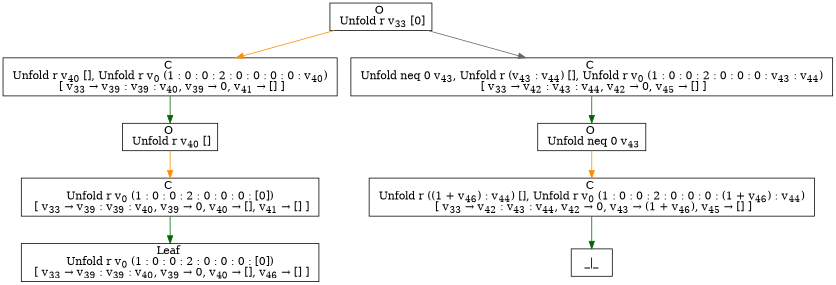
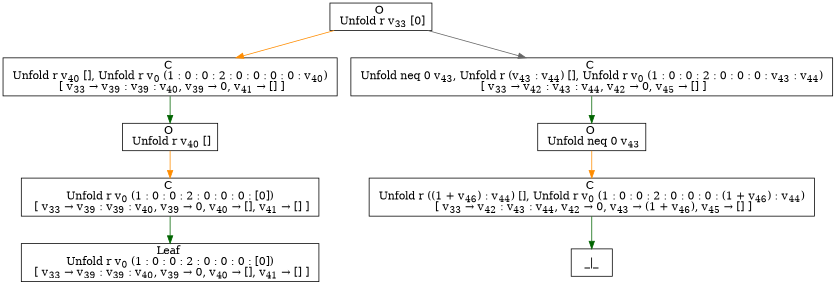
  digraph {
    rankdir=TB
    node [fillcolor=white shape=box style=filled]
    edge [color=darkgreen]
    n1 [label=<O <BR/> Unfold r v<SUB>33</SUB> [0]>]
    n2 [label=<C <BR/> Unfold r v<SUB>40</SUB> [], Unfold r v<SUB>0</SUB> (1 : 0 : 0 : 2 : 0 : 0 : 0 : 0 : v<SUB>40</SUB>) <BR/>  [ v<SUB>33</SUB> &rarr; v<SUB>39</SUB> : v<SUB>39</SUB> : v<SUB>40</SUB>, v<SUB>39</SUB> &rarr; 0, v<SUB>41</SUB> &rarr; [] ] >]
    n3 [label=<C <BR/> Unfold neq 0 v<SUB>43</SUB>, Unfold r (v<SUB>43</SUB> : v<SUB>44</SUB>) [], Unfold r v<SUB>0</SUB> (1 : 0 : 0 : 2 : 0 : 0 : 0 : v<SUB>43</SUB> : v<SUB>44</SUB>) <BR/>  [ v<SUB>33</SUB> &rarr; v<SUB>42</SUB> : v<SUB>43</SUB> : v<SUB>44</SUB>, v<SUB>42</SUB> &rarr; 0, v<SUB>45</SUB> &rarr; [] ] >]
    n4 [label=<O <BR/> Unfold r v<SUB>40</SUB> []>]
    n5 [label=<O <BR/> Unfold neq 0 v<SUB>43</SUB>>]
    n6 [label=<C <BR/> Unfold r v<SUB>0</SUB> (1 : 0 : 0 : 2 : 0 : 0 : 0 : [0]) <BR/>  [ v<SUB>33</SUB> &rarr; v<SUB>39</SUB> : v<SUB>39</SUB> : v<SUB>40</SUB>, v<SUB>39</SUB> &rarr; 0, v<SUB>40</SUB> &rarr; [], v<SUB>41</SUB> &rarr; [] ] >]
-   n7 [label=<Leaf <BR/> Unfold r v<SUB>0</SUB> (1 : 0 : 0 : 2 : 0 : 0 : 0 : [0]) <BR/>  [ v<SUB>33</SUB> &rarr; v<SUB>39</SUB> : v<SUB>39</SUB> : v<SUB>40</SUB>, v<SUB>39</SUB> &rarr; 0, v<SUB>40</SUB> &rarr; [], v<SUB>46</SUB> &rarr; [] ] >]
+   n7 [label=<Leaf <BR/> Unfold r v<SUB>0</SUB> (1 : 0 : 0 : 2 : 0 : 0 : 0 : [0]) <BR/>  [ v<SUB>33</SUB> &rarr; v<SUB>39</SUB> : v<SUB>39</SUB> : v<SUB>40</SUB>, v<SUB>39</SUB> &rarr; 0, v<SUB>40</SUB> &rarr; [], v<SUB>41</SUB> &rarr; [] ] >]
    n8 [label=<C <BR/> Unfold r ((1 + v<SUB>46</SUB>) : v<SUB>44</SUB>) [], Unfold r v<SUB>0</SUB> (1 : 0 : 0 : 2 : 0 : 0 : 0 : (1 + v<SUB>46</SUB>) : v<SUB>44</SUB>) <BR/>  [ v<SUB>33</SUB> &rarr; v<SUB>42</SUB> : v<SUB>43</SUB> : v<SUB>44</SUB>, v<SUB>42</SUB> &rarr; 0, v<SUB>43</SUB> &rarr; (1 + v<SUB>46</SUB>), v<SUB>45</SUB> &rarr; [] ] >]
    n9 [label=<_|_>]
    n1 -> n2 [color=darkorange]
    n1 -> n3 [color=gray40]
    n2 -> n4
    n3 -> n5
    n4 -> n6 [color=darkorange]
    n5 -> n8 [color=darkorange]
    n6 -> n7
    n8 -> n9
  }
